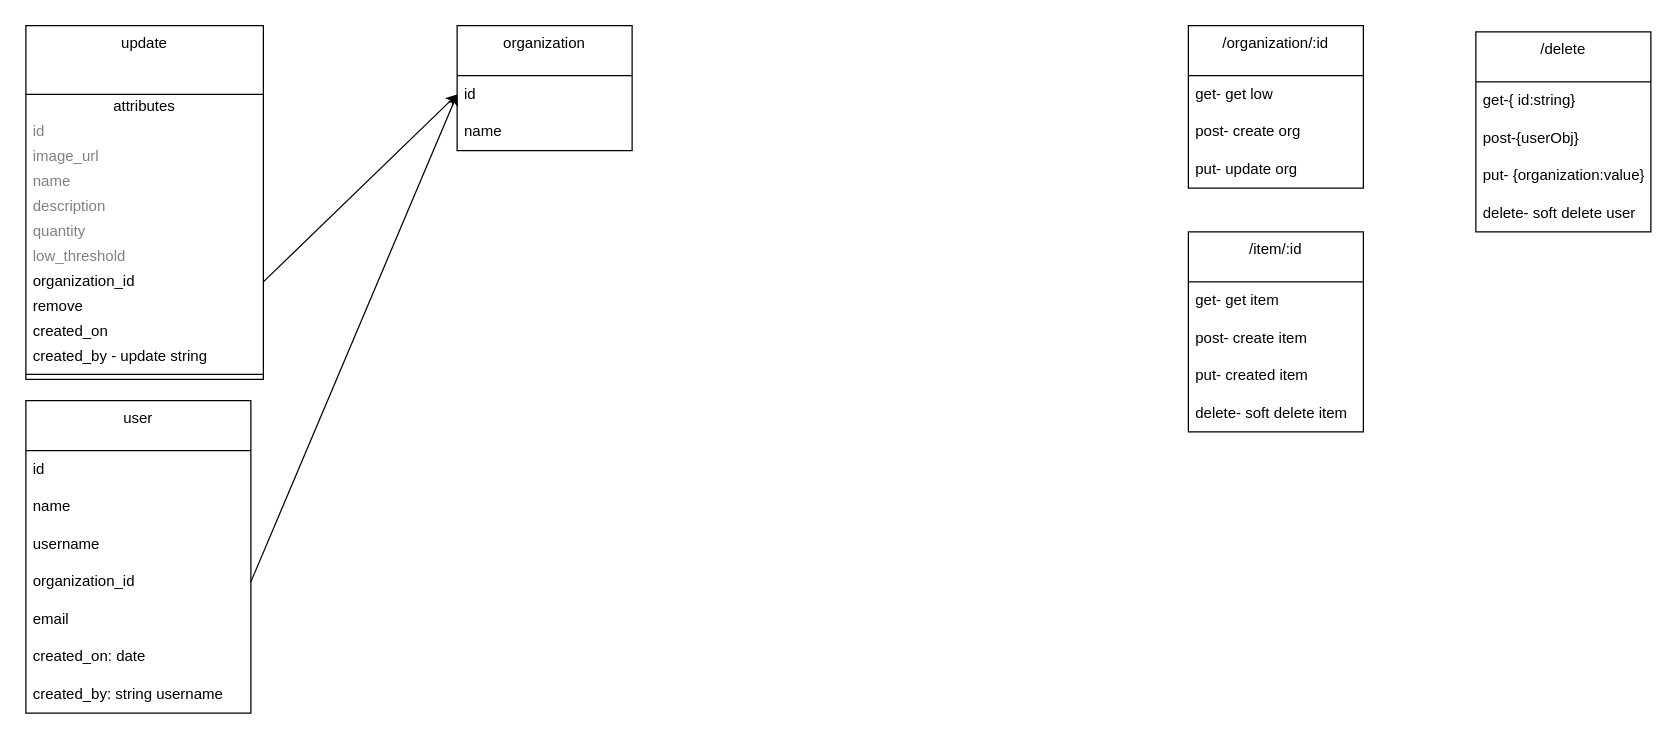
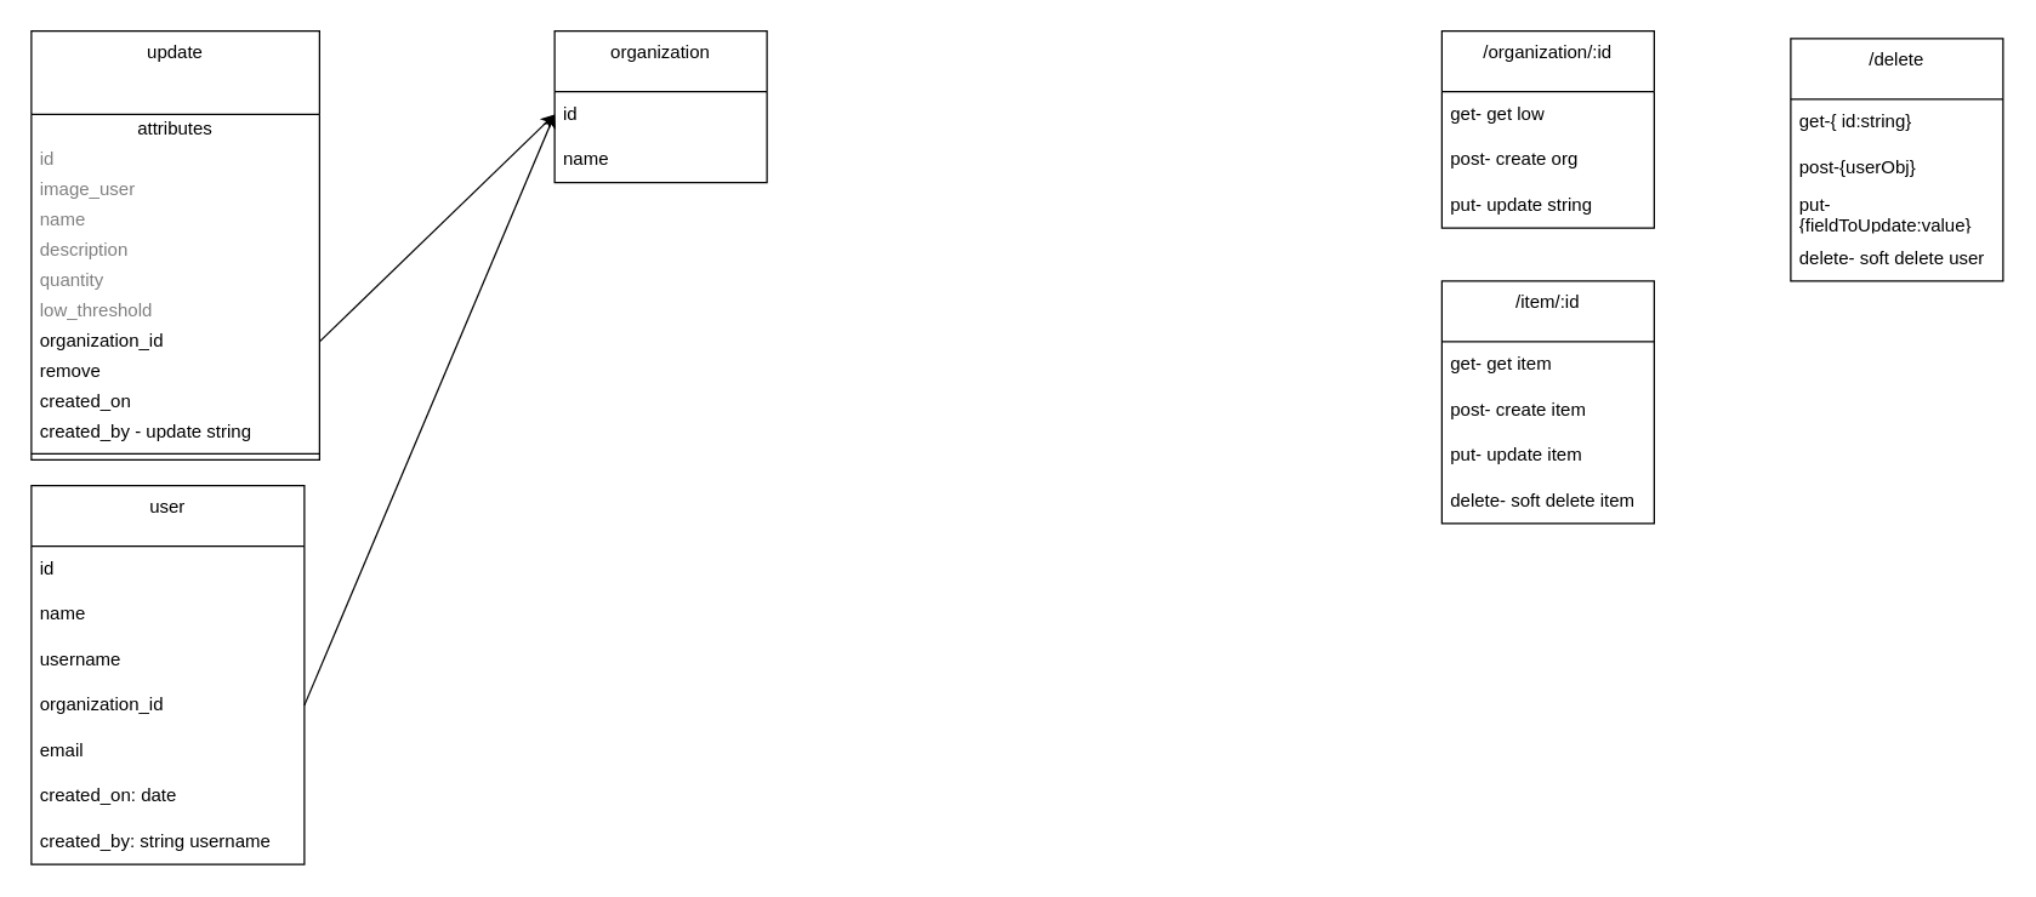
  <mxCell id="0" />
  <mxCell id="1" parent="0" />
  <mxCell id="2" value="update" style="swimlane;fontStyle=0;align=center;verticalAlign=top;childLayout=stackLayout;horizontal=1;startSize=55;horizontalStack=0;resizeParent=1;resizeParentMax=0;resizeLast=0;collapsible=0;marginBottom=0;html=1;whiteSpace=wrap;" vertex="1" parent="1"><mxGeometry y="20" width="190" height="283" as="geometry" x="20" /></mxCell>
  <mxCell id="3" value="attributes" style="text;html=1;strokeColor=none;fillColor=none;align=center;verticalAlign=middle;spacingLeft=4;spacingRight=4;overflow=hidden;rotatable=0;points=[[0,0.5],[1,0.5]];portConstraint=eastwest;whiteSpace=wrap;" vertex="1" parent="2"><mxGeometry y="55" width="190" height="20" as="geometry" /></mxCell>
  <mxCell id="4" value="id" style="text;html=1;strokeColor=none;fillColor=none;align=left;verticalAlign=middle;spacingLeft=4;spacingRight=4;overflow=hidden;rotatable=0;points=[[0,0.5],[1,0.5]];portConstraint=eastwest;fontColor=#808080;whiteSpace=wrap;" vertex="1" parent="2"><mxGeometry y="75" width="190" height="20" as="geometry" /></mxCell>
- <mxCell id="5" value="image_url" style="text;html=1;strokeColor=none;fillColor=none;align=left;verticalAlign=middle;spacingLeft=4;spacingRight=4;overflow=hidden;rotatable=0;points=[[0,0.5],[1,0.5]];portConstraint=eastwest;fontColor=#808080;whiteSpace=wrap;" vertex="1" parent="2"><mxGeometry y="95" width="190" height="20" as="geometry" /></mxCell>
+ <mxCell id="5" value="image_user" style="text;html=1;strokeColor=none;fillColor=none;align=left;verticalAlign=middle;spacingLeft=4;spacingRight=4;overflow=hidden;rotatable=0;points=[[0,0.5],[1,0.5]];portConstraint=eastwest;fontColor=#808080;whiteSpace=wrap;" vertex="1" parent="2"><mxGeometry y="95" width="190" height="20" as="geometry" /></mxCell>
  <mxCell id="6" value="name" style="text;html=1;strokeColor=none;fillColor=none;align=left;verticalAlign=middle;spacingLeft=4;spacingRight=4;overflow=hidden;rotatable=0;points=[[0,0.5],[1,0.5]];portConstraint=eastwest;fontColor=#808080;whiteSpace=wrap;" vertex="1" parent="2"><mxGeometry y="115" width="190" height="20" as="geometry" /></mxCell>
  <mxCell id="7" value="description" style="text;html=1;strokeColor=none;fillColor=none;align=left;verticalAlign=middle;spacingLeft=4;spacingRight=4;overflow=hidden;rotatable=0;points=[[0,0.5],[1,0.5]];portConstraint=eastwest;fontColor=#808080;whiteSpace=wrap;" vertex="1" parent="2"><mxGeometry y="135" width="190" height="20" as="geometry" /></mxCell>
  <mxCell id="8" value="quantity" style="text;html=1;strokeColor=none;fillColor=none;align=left;verticalAlign=middle;spacingLeft=4;spacingRight=4;overflow=hidden;rotatable=0;points=[[0,0.5],[1,0.5]];portConstraint=eastwest;fontColor=#808080;whiteSpace=wrap;" vertex="1" parent="2"><mxGeometry y="155" width="190" height="20" as="geometry" /></mxCell>
  <mxCell id="9" value="low_threshold" style="text;html=1;strokeColor=none;fillColor=none;align=left;verticalAlign=middle;spacingLeft=4;spacingRight=4;overflow=hidden;rotatable=0;points=[[0,0.5],[1,0.5]];portConstraint=eastwest;fontColor=#808080;whiteSpace=wrap;" vertex="1" parent="2"><mxGeometry y="175" width="190" height="20" as="geometry" /></mxCell>
  <mxCell id="10" value="organization_id" style="text;html=1;strokeColor=none;fillColor=none;align=left;verticalAlign=middle;spacingLeft=4;spacingRight=4;overflow=hidden;rotatable=0;points=[[0,0.5],[1,0.5]];portConstraint=eastwest;whiteSpace=wrap;" vertex="1" parent="2"><mxGeometry y="195" width="190" height="20" as="geometry" /></mxCell>
  <mxCell id="11" value="remove" style="text;html=1;strokeColor=none;fillColor=none;align=left;verticalAlign=middle;spacingLeft=4;spacingRight=4;overflow=hidden;rotatable=0;points=[[0,0.5],[1,0.5]];portConstraint=eastwest;whiteSpace=wrap;" vertex="1" parent="2"><mxGeometry y="215" width="190" height="20" as="geometry" /></mxCell>
  <mxCell id="12" value="created_on" style="text;html=1;strokeColor=none;fillColor=none;align=left;verticalAlign=middle;spacingLeft=4;spacingRight=4;overflow=hidden;rotatable=0;points=[[0,0.5],[1,0.5]];portConstraint=eastwest;whiteSpace=wrap;" vertex="1" parent="2"><mxGeometry y="235" width="190" height="20" as="geometry" /></mxCell>
  <mxCell id="13" value="created_by - update string" style="text;html=1;strokeColor=none;fillColor=none;align=left;verticalAlign=middle;spacingLeft=4;spacingRight=4;overflow=hidden;rotatable=0;points=[[0,0.5],[1,0.5]];portConstraint=eastwest;whiteSpace=wrap;" vertex="1" parent="2"><mxGeometry y="255" width="190" height="20" as="geometry" /></mxCell>
  <mxCell id="14" value="" style="line;strokeWidth=1;fillColor=none;align=left;verticalAlign=middle;spacingTop=-1;spacingLeft=3;spacingRight=3;rotatable=0;labelPosition=right;points=[];portConstraint=eastwest;" vertex="1" parent="2"><mxGeometry y="275" width="190" height="8" as="geometry" /></mxCell>
  <mxCell id="15" value="organization" style="swimlane;fontStyle=0;align=center;verticalAlign=top;childLayout=stackLayout;horizontal=1;startSize=40;horizontalStack=0;resizeParent=1;resizeParentMax=0;resizeLast=0;collapsible=0;marginBottom=0;html=1;whiteSpace=wrap;" vertex="1" parent="1"><mxGeometry x="365" y="20" width="140" height="100" as="geometry" /></mxCell>
  <mxCell id="16" value="id" style="text;html=1;strokeColor=none;fillColor=none;align=left;verticalAlign=middle;spacingLeft=4;spacingRight=4;overflow=hidden;rotatable=0;points=[[0,0.5],[1,0.5]];portConstraint=eastwest;whiteSpace=wrap;" vertex="1" parent="15"><mxGeometry y="40" width="140" height="30" as="geometry" /></mxCell>
  <mxCell id="17" value="name" style="text;html=1;strokeColor=none;fillColor=none;align=left;verticalAlign=middle;spacingLeft=4;spacingRight=4;overflow=hidden;rotatable=0;points=[[0,0.5],[1,0.5]];portConstraint=eastwest;whiteSpace=wrap;" vertex="1" parent="15"><mxGeometry y="70" width="140" height="30" as="geometry" /></mxCell>
  <mxCell id="18" value="user" style="swimlane;fontStyle=0;align=center;verticalAlign=top;childLayout=stackLayout;horizontal=1;startSize=40;horizontalStack=0;resizeParent=1;resizeParentMax=0;resizeLast=0;collapsible=0;marginBottom=0;html=1;whiteSpace=wrap;" vertex="1" parent="1"><mxGeometry y="320" width="180" height="250" as="geometry" x="20" /></mxCell>
  <mxCell id="19" value="id" style="text;html=1;strokeColor=none;fillColor=none;align=left;verticalAlign=middle;spacingLeft=4;spacingRight=4;overflow=hidden;rotatable=0;points=[[0,0.5],[1,0.5]];portConstraint=eastwest;whiteSpace=wrap;" vertex="1" parent="18"><mxGeometry y="40" width="180" height="30" as="geometry" /></mxCell>
  <mxCell id="20" value="name" style="text;html=1;strokeColor=none;fillColor=none;align=left;verticalAlign=middle;spacingLeft=4;spacingRight=4;overflow=hidden;rotatable=0;points=[[0,0.5],[1,0.5]];portConstraint=eastwest;whiteSpace=wrap;" vertex="1" parent="18"><mxGeometry y="70" width="180" height="30" as="geometry" /></mxCell>
  <mxCell id="21" value="username" style="text;html=1;strokeColor=none;fillColor=none;align=left;verticalAlign=middle;spacingLeft=4;spacingRight=4;overflow=hidden;rotatable=0;points=[[0,0.5],[1,0.5]];portConstraint=eastwest;whiteSpace=wrap;" vertex="1" parent="18"><mxGeometry y="100" width="180" height="30" as="geometry" /></mxCell>
  <mxCell id="22" value="organization_id" style="text;html=1;strokeColor=none;fillColor=none;align=left;verticalAlign=middle;spacingLeft=4;spacingRight=4;overflow=hidden;rotatable=0;points=[[0,0.5],[1,0.5]];portConstraint=eastwest;whiteSpace=wrap;" vertex="1" parent="18"><mxGeometry y="130" width="180" height="30" as="geometry" /></mxCell>
  <mxCell id="23" value="email" style="text;html=1;strokeColor=none;fillColor=none;align=left;verticalAlign=middle;spacingLeft=4;spacingRight=4;overflow=hidden;rotatable=0;points=[[0,0.5],[1,0.5]];portConstraint=eastwest;whiteSpace=wrap;" vertex="1" parent="18"><mxGeometry y="160" width="180" height="30" as="geometry" /></mxCell>
  <mxCell id="24" value="created_on: date" style="text;html=1;strokeColor=none;fillColor=none;align=left;verticalAlign=middle;spacingLeft=4;spacingRight=4;overflow=hidden;rotatable=0;points=[[0,0.5],[1,0.5]];portConstraint=eastwest;whiteSpace=wrap;" vertex="1" parent="18"><mxGeometry y="190" width="180" height="30" as="geometry" /></mxCell>
  <mxCell id="25" value="created_by: string username" style="text;html=1;strokeColor=none;fillColor=none;align=left;verticalAlign=middle;spacingLeft=4;spacingRight=4;overflow=hidden;rotatable=0;points=[[0,0.5],[1,0.5]];portConstraint=eastwest;whiteSpace=wrap;" vertex="1" parent="18"><mxGeometry y="220" width="180" height="30" as="geometry" /></mxCell>
  <mxCell id="26" value="/organization/:id" style="swimlane;fontStyle=0;align=center;verticalAlign=top;childLayout=stackLayout;horizontal=1;startSize=40;horizontalStack=0;resizeParent=1;resizeParentMax=0;resizeLast=0;collapsible=0;marginBottom=0;html=1;whiteSpace=wrap;" vertex="1" parent="1"><mxGeometry x="950" y="20" width="140" height="130" as="geometry" /></mxCell>
  <mxCell id="27" value="get- get low" style="text;html=1;strokeColor=none;fillColor=none;align=left;verticalAlign=middle;spacingLeft=4;spacingRight=4;overflow=hidden;rotatable=0;points=[[0,0.5],[1,0.5]];portConstraint=eastwest;whiteSpace=wrap;" vertex="1" parent="26"><mxGeometry y="40" width="140" height="30" as="geometry" /></mxCell>
  <mxCell id="28" value="post- create org" style="text;html=1;strokeColor=none;fillColor=none;align=left;verticalAlign=middle;spacingLeft=4;spacingRight=4;overflow=hidden;rotatable=0;points=[[0,0.5],[1,0.5]];portConstraint=eastwest;whiteSpace=wrap;" vertex="1" parent="26"><mxGeometry y="70" width="140" height="30" as="geometry" /></mxCell>
- <mxCell id="29" value="put- update org" style="text;html=1;strokeColor=none;fillColor=none;align=left;verticalAlign=middle;spacingLeft=4;spacingRight=4;overflow=hidden;rotatable=0;points=[[0,0.5],[1,0.5]];portConstraint=eastwest;whiteSpace=wrap;" vertex="1" parent="26"><mxGeometry y="100" width="140" height="30" as="geometry" /></mxCell>
+ <mxCell id="29" value="put- update string" style="text;html=1;strokeColor=none;fillColor=none;align=left;verticalAlign=middle;spacingLeft=4;spacingRight=4;overflow=hidden;rotatable=0;points=[[0,0.5],[1,0.5]];portConstraint=eastwest;whiteSpace=wrap;" vertex="1" parent="26"><mxGeometry y="100" width="140" height="30" as="geometry" /></mxCell>
  <mxCell id="30" value="/item/:id" style="swimlane;fontStyle=0;align=center;verticalAlign=top;childLayout=stackLayout;horizontal=1;startSize=40;horizontalStack=0;resizeParent=1;resizeParentMax=0;resizeLast=0;collapsible=0;marginBottom=0;html=1;whiteSpace=wrap;" vertex="1" parent="1"><mxGeometry x="950" y="185" width="140" height="160" as="geometry" /></mxCell>
  <mxCell id="31" value="get- get item" style="text;html=1;strokeColor=none;fillColor=none;align=left;verticalAlign=middle;spacingLeft=4;spacingRight=4;overflow=hidden;rotatable=0;points=[[0,0.5],[1,0.5]];portConstraint=eastwest;whiteSpace=wrap;" vertex="1" parent="30"><mxGeometry y="40" width="140" height="30" as="geometry" /></mxCell>
  <mxCell id="32" value="post- create item" style="text;html=1;strokeColor=none;fillColor=none;align=left;verticalAlign=middle;spacingLeft=4;spacingRight=4;overflow=hidden;rotatable=0;points=[[0,0.5],[1,0.5]];portConstraint=eastwest;whiteSpace=wrap;" vertex="1" parent="30"><mxGeometry y="70" width="140" height="30" as="geometry" /></mxCell>
- <mxCell id="33" value="put- created item" style="text;html=1;strokeColor=none;fillColor=none;align=left;verticalAlign=middle;spacingLeft=4;spacingRight=4;overflow=hidden;rotatable=0;points=[[0,0.5],[1,0.5]];portConstraint=eastwest;whiteSpace=wrap;" vertex="1" parent="30"><mxGeometry y="100" width="140" height="30" as="geometry" /></mxCell>
+ <mxCell id="33" value="put- update item" style="text;html=1;strokeColor=none;fillColor=none;align=left;verticalAlign=middle;spacingLeft=4;spacingRight=4;overflow=hidden;rotatable=0;points=[[0,0.5],[1,0.5]];portConstraint=eastwest;whiteSpace=wrap;" vertex="1" parent="30"><mxGeometry y="100" width="140" height="30" as="geometry" /></mxCell>
  <mxCell id="34" value="delete- soft delete item" style="text;html=1;strokeColor=none;fillColor=none;align=left;verticalAlign=middle;spacingLeft=4;spacingRight=4;overflow=hidden;rotatable=0;points=[[0,0.5],[1,0.5]];portConstraint=eastwest;whiteSpace=wrap;" vertex="1" parent="30"><mxGeometry y="130" width="140" height="30" as="geometry" /></mxCell>
  <mxCell id="35" style="edgeStyle=none;html=1;entryX=0;entryY=0.5;entryDx=0;entryDy=0;exitX=1;exitY=0.5;exitDx=0;exitDy=0;" edge="1" parent="1" source="10" target="16"><mxGeometry relative="1" as="geometry" /></mxCell>
  <mxCell id="36" style="edgeStyle=none;html=1;exitX=1;exitY=0.5;exitDx=0;exitDy=0;entryX=0;entryY=0.5;entryDx=0;entryDy=0;" edge="1" parent="1" source="22" target="16"><mxGeometry relative="1" as="geometry" /></mxCell>
  <mxCell id="37" value="/delete" style="swimlane;fontStyle=0;align=center;verticalAlign=top;childLayout=stackLayout;horizontal=1;startSize=40;horizontalStack=0;resizeParent=1;resizeParentMax=0;resizeLast=0;collapsible=0;marginBottom=0;html=1;whiteSpace=wrap;" vertex="1" parent="1"><mxGeometry x="1180" y="25" width="140" height="160" as="geometry" /></mxCell>
  <mxCell id="38" value="get-{ id:string}" style="text;html=1;strokeColor=none;fillColor=none;align=left;verticalAlign=middle;spacingLeft=4;spacingRight=4;overflow=hidden;rotatable=0;points=[[0,0.5],[1,0.5]];portConstraint=eastwest;whiteSpace=wrap;" vertex="1" parent="37"><mxGeometry y="40" width="140" height="30" as="geometry" /></mxCell>
  <mxCell id="39" value="post-{userObj}" style="text;html=1;strokeColor=none;fillColor=none;align=left;verticalAlign=middle;spacingLeft=4;spacingRight=4;overflow=hidden;rotatable=0;points=[[0,0.5],[1,0.5]];portConstraint=eastwest;whiteSpace=wrap;" vertex="1" parent="37"><mxGeometry y="70" width="140" height="30" as="geometry" /></mxCell>
- <mxCell id="40" value="put- {organization:value}" style="text;html=1;strokeColor=none;fillColor=none;align=left;verticalAlign=middle;spacingLeft=4;spacingRight=4;overflow=hidden;rotatable=0;points=[[0,0.5],[1,0.5]];portConstraint=eastwest;whiteSpace=wrap;" vertex="1" parent="37"><mxGeometry y="100" width="140" height="30" as="geometry" /></mxCell>
+ <mxCell id="40" value="put- {fieldToUpdate:value}" style="text;html=1;strokeColor=none;fillColor=none;align=left;verticalAlign=middle;spacingLeft=4;spacingRight=4;overflow=hidden;rotatable=0;points=[[0,0.5],[1,0.5]];portConstraint=eastwest;whiteSpace=wrap;" vertex="1" parent="37"><mxGeometry y="100" width="140" height="30" as="geometry" /></mxCell>
  <mxCell id="41" value="delete- soft delete user" style="text;html=1;strokeColor=none;fillColor=none;align=left;verticalAlign=middle;spacingLeft=4;spacingRight=4;overflow=hidden;rotatable=0;points=[[0,0.5],[1,0.5]];portConstraint=eastwest;whiteSpace=wrap;" vertex="1" parent="37"><mxGeometry y="130" width="140" height="30" as="geometry" /></mxCell>
